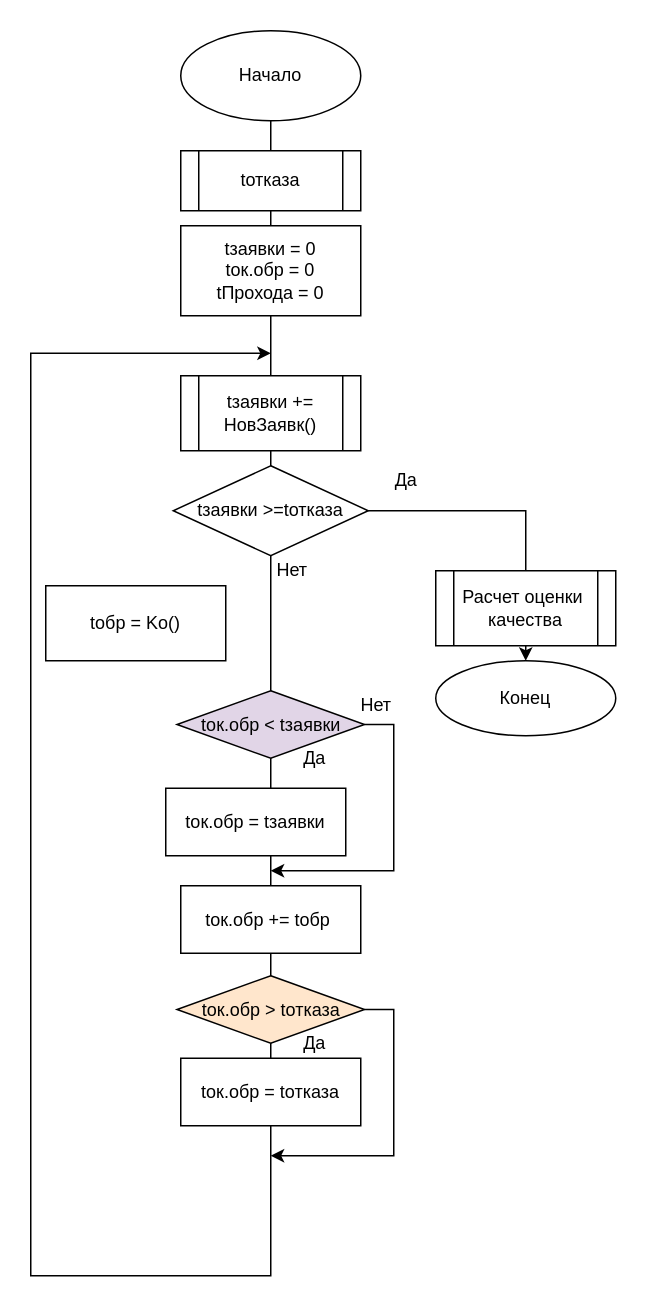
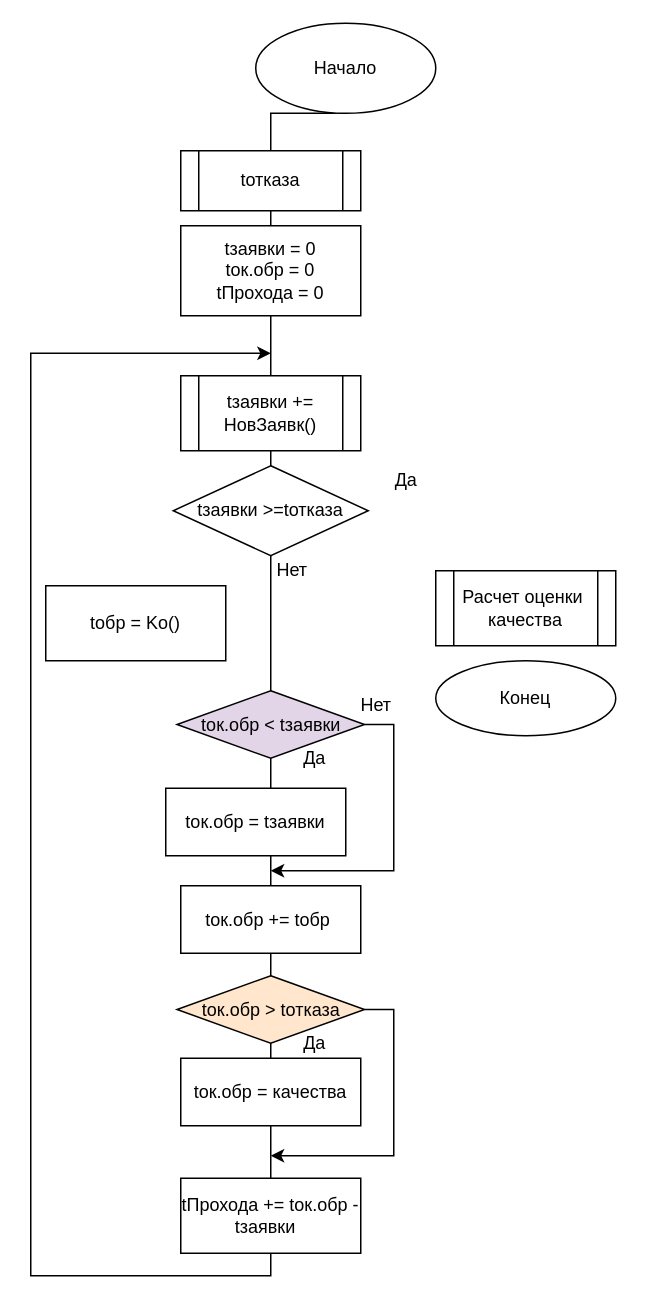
  <mxCell id="0" />
  <mxCell id="1" parent="0" />
- <mxCell id="2" style="edgeStyle=orthogonalEdgeStyle;rounded=0;orthogonalLoop=1;jettySize=auto;html=1;exitX=1;exitY=0.5;exitDx=0;exitDy=0;" edge="1" parent="1" source="10" target="7"><mxGeometry relative="1" as="geometry" /></mxCell>
  <mxCell id="3" style="edgeStyle=orthogonalEdgeStyle;rounded=0;orthogonalLoop=1;jettySize=auto;html=1;exitX=0.5;exitY=1;exitDx=0;exitDy=0;" edge="1" parent="1" source="4"><mxGeometry relative="1" as="geometry"><Array as="points"><mxPoint x="180" y="850" /><mxPoint x="20" y="850" /><mxPoint x="20" y="235" /></Array><mxPoint x="180" y="235" as="targetPoint" /></mxGeometry></mxCell>
- <mxCell id="4" value="Начало" style="ellipse;whiteSpace=wrap;html=1;" vertex="1" parent="1"><mxGeometry x="120" y="20" width="120" height="60" as="geometry" /></mxCell>
+ <mxCell id="4" value="Начало" style="ellipse;whiteSpace=wrap;html=1;" vertex="1" parent="1"><mxGeometry x="170" y="15" width="120" height="60" as="geometry" /></mxCell>
  <mxCell id="5" value="tотказа" style="shape=process;whiteSpace=wrap;html=1;backgroundOutline=1;" vertex="1" parent="1"><mxGeometry x="120" y="100" width="120" height="40" as="geometry" /></mxCell>
  <mxCell id="6" value="Расчет оценки&amp;nbsp;&lt;br&gt;качества" style="shape=process;whiteSpace=wrap;html=1;backgroundOutline=1;" vertex="1" parent="1"><mxGeometry x="290" y="380" width="120" height="50" as="geometry" /></mxCell>
  <mxCell id="7" value="Конец" style="ellipse;whiteSpace=wrap;html=1;" vertex="1" parent="1"><mxGeometry x="290" y="440" width="120" height="50" as="geometry" /></mxCell>
  <mxCell id="8" value="tзаявки = 0&lt;br&gt;tок.обр = 0&lt;br&gt;tПрохода = 0" style="rounded=0;whiteSpace=wrap;html=1;" vertex="1" parent="1"><mxGeometry x="120" y="150" width="120" height="60" as="geometry" /></mxCell>
  <mxCell id="9" value="tзаявки += НовЗаявк()" style="shape=process;whiteSpace=wrap;html=1;backgroundOutline=1;" vertex="1" parent="1"><mxGeometry x="120" y="250" width="120" height="50" as="geometry" /></mxCell>
  <mxCell id="10" value="&lt;span&gt;tзаявки &amp;gt;=&lt;/span&gt;tотказа" style="rhombus;whiteSpace=wrap;html=1;" vertex="1" parent="1"><mxGeometry x="115" y="310" width="130" height="60" as="geometry" /></mxCell>
  <mxCell id="11" value="tобр = Ko()" style="rounded=0;whiteSpace=wrap;html=1;" vertex="1" parent="1"><mxGeometry x="30" y="390" width="120" height="50" as="geometry" /></mxCell>
  <mxCell id="12" value="Да" style="text;html=1;align=center;verticalAlign=middle;resizable=0;points=[];autosize=1;strokeColor=none;fillColor=none;" vertex="1" parent="1"><mxGeometry x="255" y="310" width="30" height="20" as="geometry" /></mxCell>
  <mxCell id="13" value="Нет" style="text;html=1;align=center;verticalAlign=middle;resizable=0;points=[];autosize=1;strokeColor=none;fillColor=none;" vertex="1" parent="1"><mxGeometry x="174" y="370" width="40" height="20" as="geometry" /></mxCell>
  <mxCell id="14" style="edgeStyle=orthogonalEdgeStyle;rounded=0;orthogonalLoop=1;jettySize=auto;html=1;exitX=1;exitY=0.5;exitDx=0;exitDy=0;" edge="1" parent="1" source="15"><mxGeometry relative="1" as="geometry"><mxPoint x="180" y="580" as="targetPoint" /><Array as="points"><mxPoint x="262" y="482" /><mxPoint x="262" y="580" /></Array></mxGeometry></mxCell>
  <mxCell id="15" value="&lt;span&gt;tок.обр &amp;lt;&amp;nbsp;&lt;/span&gt;tзаявки" style="rhombus;whiteSpace=wrap;html=1;fillColor=#e1d5e7;" vertex="1" parent="1"><mxGeometry x="117.5" y="460" width="125" height="45" as="geometry" /></mxCell>
  <mxCell id="16" value="&lt;span&gt;tок.обр =&amp;nbsp;&lt;/span&gt;&lt;span&gt;tзаявки&lt;/span&gt;" style="rounded=0;whiteSpace=wrap;html=1;" vertex="1" parent="1"><mxGeometry x="110" y="525" width="120" height="45" as="geometry" /></mxCell>
  <mxCell id="17" value="Нет" style="text;html=1;align=center;verticalAlign=middle;resizable=0;points=[];autosize=1;strokeColor=none;fillColor=none;" vertex="1" parent="1"><mxGeometry x="230" y="460" width="40" height="20" as="geometry" /></mxCell>
  <mxCell id="18" value="Да" style="text;html=1;align=center;verticalAlign=middle;resizable=0;points=[];autosize=1;strokeColor=none;fillColor=none;" vertex="1" parent="1"><mxGeometry x="194" y="495" width="30" height="20" as="geometry" /></mxCell>
  <mxCell id="19" value="&lt;span&gt;tок.обр +=&amp;nbsp;&lt;/span&gt;tобр&amp;nbsp;" style="rounded=0;whiteSpace=wrap;html=1;" vertex="1" parent="1"><mxGeometry x="120" y="590" width="120" height="45" as="geometry" /></mxCell>
  <mxCell id="20" style="edgeStyle=orthogonalEdgeStyle;rounded=0;orthogonalLoop=1;jettySize=auto;html=1;exitX=1;exitY=0.5;exitDx=0;exitDy=0;" edge="1" parent="1" source="21"><mxGeometry relative="1" as="geometry"><mxPoint x="180" y="770" as="targetPoint" /><Array as="points"><mxPoint x="262" y="672" /><mxPoint x="262" y="770" /></Array></mxGeometry></mxCell>
  <mxCell id="21" value="&lt;span&gt;tок.обр &amp;gt;&amp;nbsp;&lt;/span&gt;tотказа" style="rhombus;whiteSpace=wrap;html=1;fillColor=#ffe6cc;" vertex="1" parent="1"><mxGeometry x="117.5" y="650" width="125" height="45" as="geometry" /></mxCell>
- <mxCell id="22" value="&lt;span&gt;tок.обр =&amp;nbsp;&lt;/span&gt;tотказа" style="rounded=0;whiteSpace=wrap;html=1;" vertex="1" parent="1"><mxGeometry x="120" y="705" width="120" height="45" as="geometry" /></mxCell>
+ <mxCell id="22" value="&lt;span&gt;tок.обр =&amp;nbsp;&lt;/span&gt;качества" style="rounded=0;whiteSpace=wrap;html=1;" vertex="1" parent="1"><mxGeometry x="120" y="705" width="120" height="45" as="geometry" /></mxCell>
  <mxCell id="23" value="Да" style="text;html=1;align=center;verticalAlign=middle;resizable=0;points=[];autosize=1;strokeColor=none;fillColor=none;" vertex="1" parent="1"><mxGeometry x="194" y="685" width="30" height="20" as="geometry" /></mxCell>
+ <mxCell id="24" value="&lt;span&gt;tПрохода +=&amp;nbsp;&lt;/span&gt;tок.обр - tзаявки&amp;nbsp;&lt;span&gt;&amp;nbsp;&lt;/span&gt;" style="rounded=0;whiteSpace=wrap;html=1;" vertex="1" parent="1"><mxGeometry x="120" y="785" width="120" height="50" as="geometry" /></mxCell>
